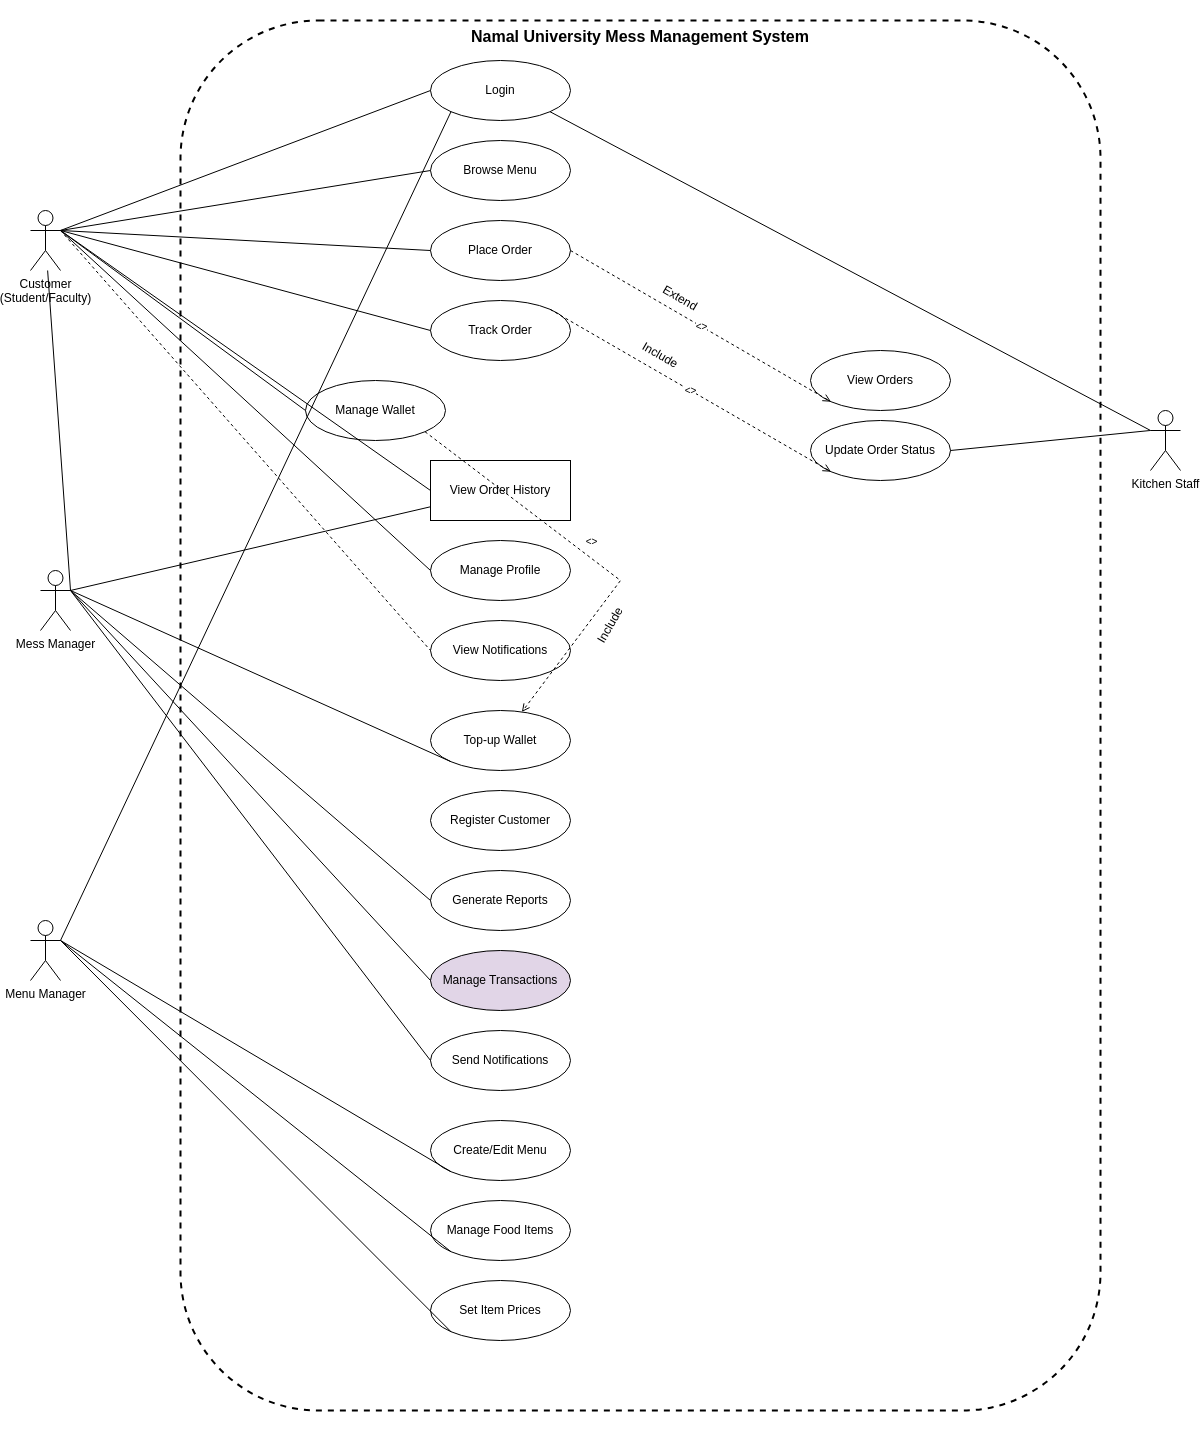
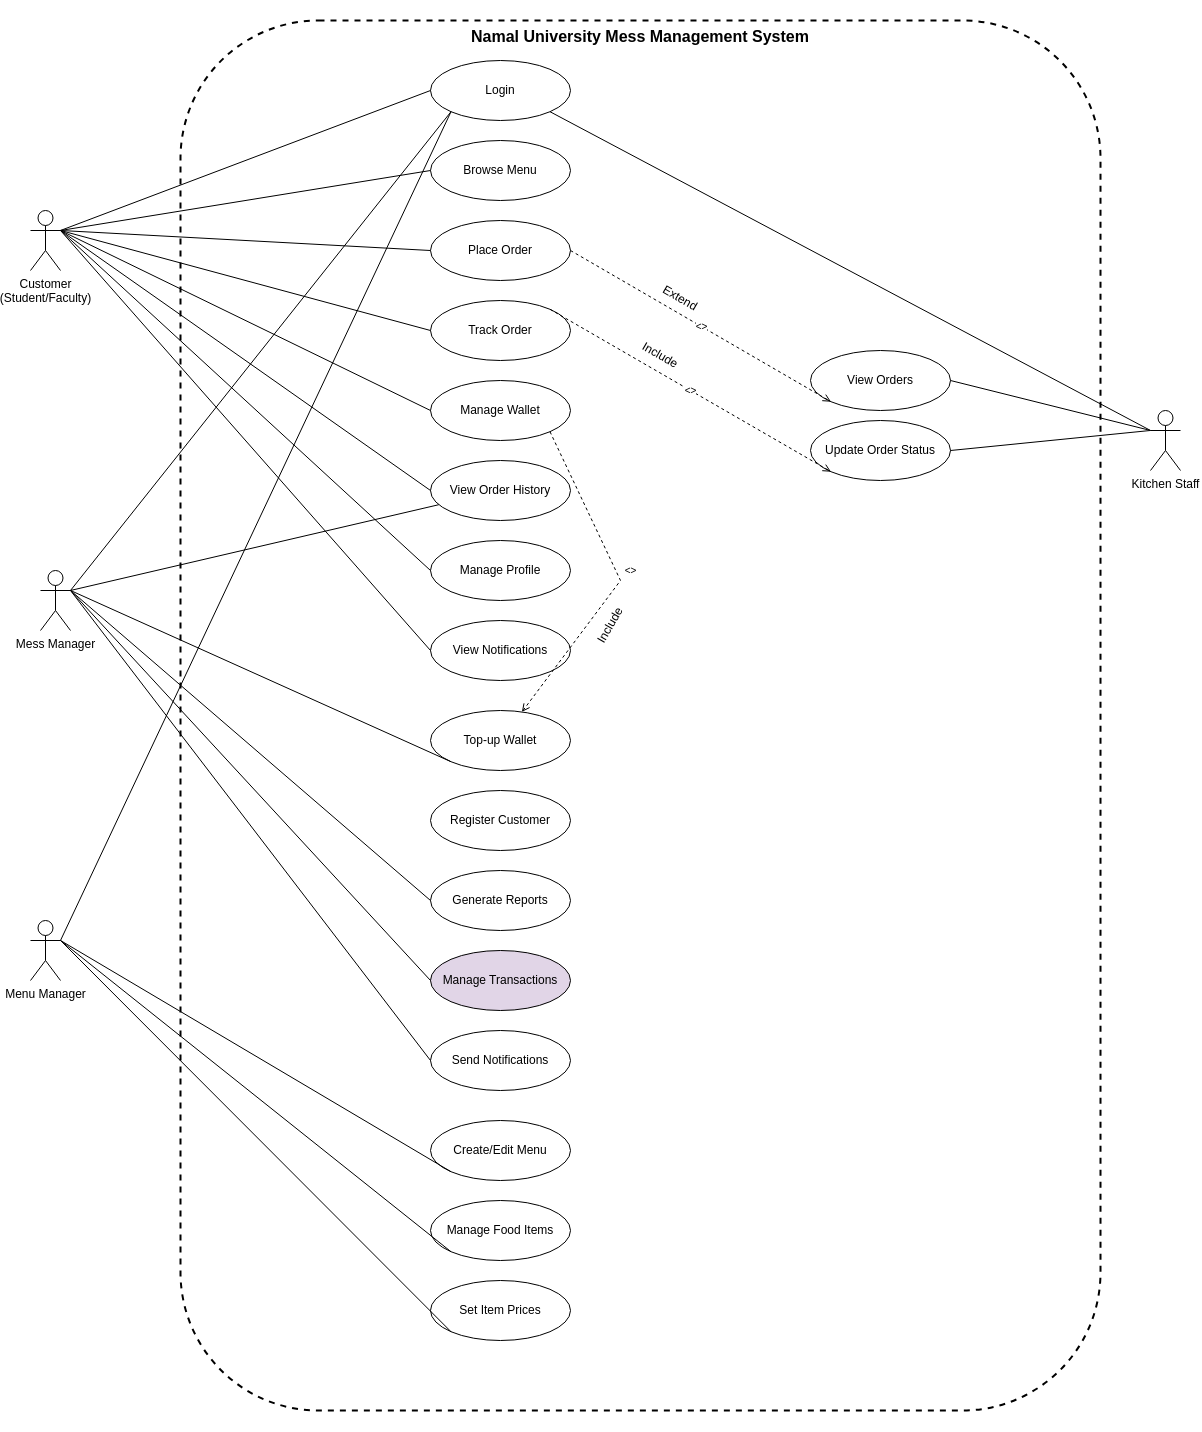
  <mxCell id="0" />
  <mxCell id="1" parent="0" />
  <mxCell id="2" value="Namal University Mess Management System" style="rounded=1;whiteSpace=wrap;html=1;fillColor=none;strokeColor=#000000;strokeWidth=2;dashed=1;verticalAlign=top;fontSize=16;fontStyle=1;" parent="1" vertex="1"><mxGeometry x="170" y="20" width="920" height="1390" as="geometry" /></mxCell>
  <mxCell id="3" value="Customer&#10;(Student/Faculty)" style="shape=umlActor;verticalLabelPosition=bottom;verticalAlign=top;html=1;fontSize=12;" parent="1" vertex="1"><mxGeometry x="20" y="210" width="30" height="60" as="geometry" /></mxCell>
  <mxCell id="4" value="Mess Manager" style="shape=umlActor;verticalLabelPosition=bottom;verticalAlign=top;html=1;fontSize=12;" parent="1" vertex="1"><mxGeometry x="30" y="570" width="30" height="60" as="geometry" /></mxCell>
  <mxCell id="5" value="Menu Manager" style="shape=umlActor;verticalLabelPosition=bottom;verticalAlign=top;html=1;fontSize=12;" parent="1" vertex="1"><mxGeometry x="20" y="920" width="30" height="60" as="geometry" /></mxCell>
  <mxCell id="6" value="Kitchen Staff" style="shape=umlActor;verticalLabelPosition=bottom;verticalAlign=top;html=1;fontSize=12;" parent="1" vertex="1"><mxGeometry x="1140" y="410" width="30" height="60" as="geometry" /></mxCell>
  <mxCell id="7" value="Login" style="ellipse;whiteSpace=wrap;html=1;fontSize=12;" parent="1" vertex="1"><mxGeometry x="420" y="60" width="140" height="60" as="geometry" /></mxCell>
  <mxCell id="8" value="Browse Menu" style="ellipse;whiteSpace=wrap;html=1;fontSize=12;" parent="1" vertex="1"><mxGeometry x="420" y="140" width="140" height="60" as="geometry" /></mxCell>
  <mxCell id="9" value="Place Order" style="ellipse;whiteSpace=wrap;html=1;fontSize=12;" parent="1" vertex="1"><mxGeometry x="420" y="220" width="140" height="60" as="geometry" /></mxCell>
  <mxCell id="10" value="Track Order" style="ellipse;whiteSpace=wrap;html=1;fontSize=12;" parent="1" vertex="1"><mxGeometry x="420" y="300" width="140" height="60" as="geometry" /></mxCell>
- <mxCell id="11" value="Manage Wallet" style="ellipse;whiteSpace=wrap;html=1;fontSize=12;" parent="1" vertex="1"><mxGeometry x="295" y="380" width="140" height="60" as="geometry" /></mxCell>
- <mxCell id="12" value="View Order History" style="whiteSpace=wrap;html=1;fontSize=12;rounded=0;" parent="1" vertex="1"><mxGeometry x="420" y="460" width="140" height="60" as="geometry" /></mxCell>
+ <mxCell id="11" value="Manage Wallet" style="ellipse;whiteSpace=wrap;html=1;fontSize=12;" parent="1" vertex="1"><mxGeometry x="420" y="380" width="140" height="60" as="geometry" /></mxCell>
+ <mxCell id="12" value="View Order History" style="ellipse;whiteSpace=wrap;html=1;fontSize=12;" parent="1" vertex="1"><mxGeometry x="420" y="460" width="140" height="60" as="geometry" /></mxCell>
  <mxCell id="13" value="Manage Profile" style="ellipse;whiteSpace=wrap;html=1;fontSize=12;" parent="1" vertex="1"><mxGeometry x="420" y="540" width="140" height="60" as="geometry" /></mxCell>
  <mxCell id="14" value="View Notifications" style="ellipse;whiteSpace=wrap;html=1;fontSize=12;" parent="1" vertex="1"><mxGeometry x="420" y="620" width="140" height="60" as="geometry" /></mxCell>
  <mxCell id="15" value="Top-up Wallet" style="ellipse;whiteSpace=wrap;html=1;fontSize=12;" parent="1" vertex="1"><mxGeometry x="420" y="710" width="140" height="60" as="geometry" /></mxCell>
  <mxCell id="16" value="Register Customer" style="ellipse;whiteSpace=wrap;html=1;fontSize=12;" parent="1" vertex="1"><mxGeometry x="420" y="790" width="140" height="60" as="geometry" /></mxCell>
  <mxCell id="17" value="Generate Reports" style="ellipse;whiteSpace=wrap;html=1;fontSize=12;" parent="1" vertex="1"><mxGeometry x="420" y="870" width="140" height="60" as="geometry" /></mxCell>
  <mxCell id="18" value="Manage Transactions" style="ellipse;whiteSpace=wrap;html=1;fontSize=12;fillColor=#e1d5e7;" parent="1" vertex="1"><mxGeometry x="420" y="950" width="140" height="60" as="geometry" /></mxCell>
  <mxCell id="19" value="Send Notifications" style="ellipse;whiteSpace=wrap;html=1;fontSize=12;" parent="1" vertex="1"><mxGeometry x="420" y="1030" width="140" height="60" as="geometry" /></mxCell>
  <mxCell id="20" value="Create/Edit Menu" style="ellipse;whiteSpace=wrap;html=1;fontSize=12;" parent="1" vertex="1"><mxGeometry x="420" y="1120" width="140" height="60" as="geometry" /></mxCell>
  <mxCell id="21" value="Manage Food Items" style="ellipse;whiteSpace=wrap;html=1;fontSize=12;" parent="1" vertex="1"><mxGeometry x="420" y="1200" width="140" height="60" as="geometry" /></mxCell>
  <mxCell id="22" value="Set Item Prices" style="ellipse;whiteSpace=wrap;html=1;fontSize=12;" parent="1" vertex="1"><mxGeometry x="420" y="1280" width="140" height="60" as="geometry" /></mxCell>
  <mxCell id="23" value="View Orders" style="ellipse;whiteSpace=wrap;html=1;fontSize=12;" parent="1" vertex="1"><mxGeometry x="800" y="350" width="140" height="60" as="geometry" /></mxCell>
  <mxCell id="24" value="Update Order Status" style="ellipse;whiteSpace=wrap;html=1;fontSize=12;" parent="1" vertex="1"><mxGeometry x="800" y="420" width="140" height="60" as="geometry" /></mxCell>
  <mxCell id="25" value="" style="endArrow=none;html=1;rounded=0;exitX=1;exitY=0.333;exitDx=0;exitDy=0;exitPerimeter=0;entryX=0;entryY=0.5;entryDx=0;entryDy=0;" parent="1" source="3" target="7" edge="1"><mxGeometry width="50" height="50" relative="1" as="geometry"><mxPoint x="70" y="230" as="sourcePoint" /><mxPoint x="120" y="180" as="targetPoint" /></mxGeometry></mxCell>
  <mxCell id="26" value="" style="endArrow=none;html=1;rounded=0;exitX=1;exitY=0.333;exitDx=0;exitDy=0;exitPerimeter=0;entryX=0;entryY=0.5;entryDx=0;entryDy=0;" parent="1" source="3" target="8" edge="1"><mxGeometry width="50" height="50" relative="1" as="geometry"><mxPoint x="70" y="230" as="sourcePoint" /><mxPoint x="120" y="180" as="targetPoint" /></mxGeometry></mxCell>
  <mxCell id="27" value="" style="endArrow=none;html=1;rounded=0;exitX=1;exitY=0.333;exitDx=0;exitDy=0;exitPerimeter=0;entryX=0;entryY=0.5;entryDx=0;entryDy=0;" parent="1" source="3" target="9" edge="1"><mxGeometry width="50" height="50" relative="1" as="geometry"><mxPoint x="70" y="230" as="sourcePoint" /><mxPoint x="120" y="180" as="targetPoint" /></mxGeometry></mxCell>
  <mxCell id="28" value="" style="endArrow=none;html=1;rounded=0;exitX=1;exitY=0.333;exitDx=0;exitDy=0;exitPerimeter=0;entryX=0;entryY=0.5;entryDx=0;entryDy=0;" parent="1" source="3" target="10" edge="1"><mxGeometry width="50" height="50" relative="1" as="geometry"><mxPoint x="70" y="230" as="sourcePoint" /><mxPoint x="120" y="180" as="targetPoint" /></mxGeometry></mxCell>
  <mxCell id="29" value="" style="endArrow=none;html=1;rounded=0;exitX=1;exitY=0.333;exitDx=0;exitDy=0;exitPerimeter=0;entryX=0;entryY=0.5;entryDx=0;entryDy=0;" parent="1" source="3" target="11" edge="1"><mxGeometry width="50" height="50" relative="1" as="geometry"><mxPoint x="70" y="230" as="sourcePoint" /><mxPoint x="120" y="180" as="targetPoint" /></mxGeometry></mxCell>
  <mxCell id="30" value="" style="endArrow=none;html=1;rounded=0;exitX=1;exitY=0.333;exitDx=0;exitDy=0;exitPerimeter=0;entryX=0;entryY=0.5;entryDx=0;entryDy=0;" parent="1" source="3" target="12" edge="1"><mxGeometry width="50" height="50" relative="1" as="geometry"><mxPoint x="70" y="230" as="sourcePoint" /><mxPoint x="120" y="180" as="targetPoint" /></mxGeometry></mxCell>
  <mxCell id="31" value="" style="endArrow=none;html=1;rounded=0;exitX=1;exitY=0.333;exitDx=0;exitDy=0;exitPerimeter=0;entryX=0;entryY=0.5;entryDx=0;entryDy=0;" parent="1" source="3" target="13" edge="1"><mxGeometry width="50" height="50" relative="1" as="geometry"><mxPoint x="70" y="230" as="sourcePoint" /><mxPoint x="120" y="180" as="targetPoint" /></mxGeometry></mxCell>
- <mxCell id="32" value="" style="endArrow=none;html=1;rounded=0;exitX=1;exitY=0.333;exitDx=0;exitDy=0;exitPerimeter=0;entryX=0;entryY=0.5;entryDx=0;entryDy=0;dashed=1;" parent="1" source="3" target="14" edge="1"><mxGeometry width="50" height="50" relative="1" as="geometry"><mxPoint x="70" y="230" as="sourcePoint" /><mxPoint x="120" y="180" as="targetPoint" /></mxGeometry></mxCell>
- <mxCell id="33" value="" style="endArrow=none;html=1;rounded=0;exitX=1;exitY=0.333;exitDx=0;exitDy=0;exitPerimeter=0;" parent="1" source="4" target="3" edge="1"><mxGeometry width="50" height="50" relative="1" as="geometry"><mxPoint x="70" y="430" as="sourcePoint" /><mxPoint x="120" y="380" as="targetPoint" /></mxGeometry></mxCell>
+ <mxCell id="32" value="" style="endArrow=none;html=1;rounded=0;exitX=1;exitY=0.333;exitDx=0;exitDy=0;exitPerimeter=0;entryX=0;entryY=0.5;entryDx=0;entryDy=0;" parent="1" source="3" target="14" edge="1"><mxGeometry width="50" height="50" relative="1" as="geometry"><mxPoint x="70" y="230" as="sourcePoint" /><mxPoint x="120" y="180" as="targetPoint" /></mxGeometry></mxCell>
+ <mxCell id="33" value="" style="endArrow=none;html=1;rounded=0;exitX=1;exitY=0.333;exitDx=0;exitDy=0;exitPerimeter=0;entryX=0;entryY=1;entryDx=0;entryDy=0;" parent="1" source="4" target="7" edge="1"><mxGeometry width="50" height="50" relative="1" as="geometry"><mxPoint x="70" y="430" as="sourcePoint" /><mxPoint x="120" y="380" as="targetPoint" /></mxGeometry></mxCell>
  <mxCell id="34" value="" style="endArrow=none;html=1;rounded=0;exitX=1;exitY=0.333;exitDx=0;exitDy=0;exitPerimeter=0;" parent="1" source="4" target="12" edge="1"><mxGeometry width="50" height="50" relative="1" as="geometry"><mxPoint x="70" y="430" as="sourcePoint" /><mxPoint x="120" y="380" as="targetPoint" /></mxGeometry></mxCell>
  <mxCell id="35" value="" style="endArrow=none;html=1;rounded=0;exitX=1;exitY=0.333;exitDx=0;exitDy=0;exitPerimeter=0;entryX=0;entryY=0.5;entryDx=0;entryDy=0;" parent="1" source="4" target="17" edge="1"><mxGeometry width="50" height="50" relative="1" as="geometry"><mxPoint x="70" y="430" as="sourcePoint" /><mxPoint x="120" y="380" as="targetPoint" /></mxGeometry></mxCell>
  <mxCell id="36" value="" style="endArrow=none;html=1;rounded=0;exitX=1;exitY=0.333;exitDx=0;exitDy=0;exitPerimeter=0;entryX=0;entryY=0.5;entryDx=0;entryDy=0;" parent="1" source="4" target="18" edge="1"><mxGeometry width="50" height="50" relative="1" as="geometry"><mxPoint x="70" y="430" as="sourcePoint" /><mxPoint x="120" y="380" as="targetPoint" /></mxGeometry></mxCell>
  <mxCell id="37" value="" style="endArrow=none;html=1;rounded=0;exitX=1;exitY=0.333;exitDx=0;exitDy=0;exitPerimeter=0;entryX=0;entryY=0.5;entryDx=0;entryDy=0;" parent="1" source="4" target="19" edge="1"><mxGeometry width="50" height="50" relative="1" as="geometry"><mxPoint x="70" y="430" as="sourcePoint" /><mxPoint x="120" y="380" as="targetPoint" /></mxGeometry></mxCell>
  <mxCell id="38" value="" style="endArrow=none;html=1;rounded=0;exitX=1;exitY=0.333;exitDx=0;exitDy=0;exitPerimeter=0;entryX=0;entryY=1;entryDx=0;entryDy=0;" parent="1" source="4" target="15" edge="1"><mxGeometry width="50" height="50" relative="1" as="geometry"><mxPoint x="70" y="430" as="sourcePoint" /><mxPoint x="120" y="380" as="targetPoint" /></mxGeometry></mxCell>
  <mxCell id="39" value="" style="endArrow=none;html=1;rounded=0;exitX=1;exitY=0.333;exitDx=0;exitDy=0;exitPerimeter=0;entryX=0;entryY=1;entryDx=0;entryDy=0;" parent="1" source="5" target="7" edge="1"><mxGeometry width="50" height="50" relative="1" as="geometry"><mxPoint x="70" y="580" as="sourcePoint" /><mxPoint x="120" y="530" as="targetPoint" /></mxGeometry></mxCell>
  <mxCell id="40" value="" style="endArrow=none;html=1;rounded=0;exitX=1;exitY=0.333;exitDx=0;exitDy=0;exitPerimeter=0;entryX=0;entryY=1;entryDx=0;entryDy=0;" parent="1" source="5" target="20" edge="1"><mxGeometry width="50" height="50" relative="1" as="geometry"><mxPoint x="70" y="580" as="sourcePoint" /><mxPoint x="120" y="530" as="targetPoint" /></mxGeometry></mxCell>
  <mxCell id="41" value="" style="endArrow=none;html=1;rounded=0;exitX=1;exitY=0.333;exitDx=0;exitDy=0;exitPerimeter=0;entryX=0;entryY=1;entryDx=0;entryDy=0;" parent="1" source="5" target="21" edge="1"><mxGeometry width="50" height="50" relative="1" as="geometry"><mxPoint x="70" y="580" as="sourcePoint" /><mxPoint x="120" y="530" as="targetPoint" /></mxGeometry></mxCell>
  <mxCell id="42" value="" style="endArrow=none;html=1;rounded=0;exitX=1;exitY=0.333;exitDx=0;exitDy=0;exitPerimeter=0;entryX=0;entryY=1;entryDx=0;entryDy=0;" parent="1" source="5" target="22" edge="1"><mxGeometry width="50" height="50" relative="1" as="geometry"><mxPoint x="70" y="580" as="sourcePoint" /><mxPoint x="120" y="530" as="targetPoint" /></mxGeometry></mxCell>
  <mxCell id="43" value="" style="endArrow=none;html=1;rounded=0;exitX=0;exitY=0.333;exitDx=0;exitDy=0;exitPerimeter=0;entryX=1;entryY=1;entryDx=0;entryDy=0;" parent="1" source="6" target="7" edge="1"><mxGeometry width="50" height="50" relative="1" as="geometry"><mxPoint x="1010" y="430" as="sourcePoint" /><mxPoint x="960" y="380" as="targetPoint" /></mxGeometry></mxCell>
+ <mxCell id="44" value="" style="endArrow=none;html=1;rounded=0;exitX=0;exitY=0.333;exitDx=0;exitDy=0;exitPerimeter=0;entryX=1;entryY=0.5;entryDx=0;entryDy=0;" parent="1" source="6" target="23" edge="1"><mxGeometry width="50" height="50" relative="1" as="geometry"><mxPoint x="1010" y="430" as="sourcePoint" /><mxPoint x="960" y="380" as="targetPoint" /></mxGeometry></mxCell>
  <mxCell id="45" value="" style="endArrow=none;html=1;rounded=0;exitX=0;exitY=0.333;exitDx=0;exitDy=0;exitPerimeter=0;entryX=1;entryY=0.5;entryDx=0;entryDy=0;" parent="1" source="6" target="24" edge="1"><mxGeometry width="50" height="50" relative="1" as="geometry"><mxPoint x="1010" y="430" as="sourcePoint" /><mxPoint x="960" y="380" as="targetPoint" /></mxGeometry></mxCell>
  <mxCell id="46" value="&lt;&lt;include&gt;&gt;" style="endArrow=open;html=1;rounded=0;dashed=1;endFill=0;exitX=1;exitY=0.5;exitDx=0;exitDy=0;entryX=0;entryY=1;entryDx=0;entryDy=0;fontSize=10;" parent="1" source="9" target="23" edge="1"><mxGeometry relative="1" as="geometry"><mxPoint as="offset" /></mxGeometry></mxCell>
  <mxCell id="47" value="&lt;&lt;include&gt;&gt;" style="endArrow=open;html=1;rounded=0;dashed=1;endFill=0;exitX=1;exitY=1;exitDx=0;exitDy=0;fontSize=10;" parent="1" source="11" target="15" edge="1"><mxGeometry x="-0.028" y="13" relative="1" as="geometry"><mxPoint as="offset" /><Array as="points"><mxPoint x="610" y="580" /></Array></mxGeometry></mxCell>
  <mxCell id="48" value="&lt;&lt;include&gt;&gt;" style="endArrow=open;html=1;rounded=0;dashed=1;endFill=0;exitX=1;exitY=0;exitDx=0;exitDy=0;entryX=0;entryY=1;entryDx=0;entryDy=0;fontSize=10;" parent="1" source="10" target="24" edge="1"><mxGeometry relative="1" as="geometry"><mxPoint as="offset" /></mxGeometry></mxCell>
  <mxCell id="49" value="Include" style="text;html=1;align=center;verticalAlign=middle;whiteSpace=wrap;rounded=0;rotation=-60;" vertex="1" parent="1"><mxGeometry x="570" y="610" width="60" height="30" as="geometry" /></mxCell>
  <mxCell id="50" value="Extend" style="text;html=1;align=center;verticalAlign=middle;whiteSpace=wrap;rounded=0;rotation=30;" vertex="1" parent="1"><mxGeometry x="640.003" y="283" width="60" height="30" as="geometry" /></mxCell>
  <mxCell id="51" value="Include" style="text;html=1;align=center;verticalAlign=middle;whiteSpace=wrap;rounded=0;rotation=30;" vertex="1" parent="1"><mxGeometry x="620.001" y="340" width="60" height="30" as="geometry" /></mxCell>
